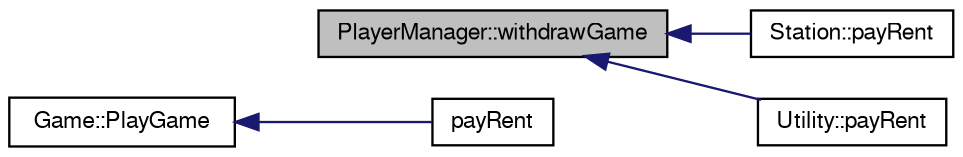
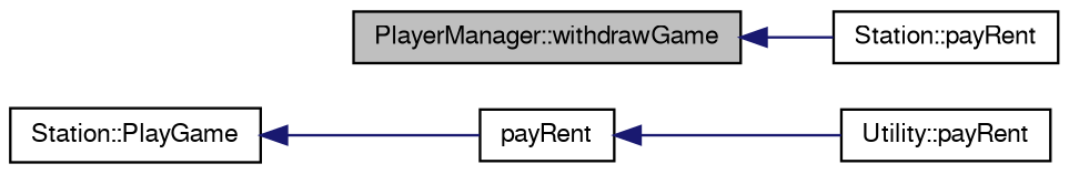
  digraph {
    rankdir=LR
    node [color=black fillcolor=white fontname=FreeSans fontsize=10 shape=record style=filled]
    edge [color=midnightblue dir=back fontname=FreeSans fontsize=10 labelfontname=FreeSans labelfontsize=10 style=solid]
    n1 [fillcolor=grey75 fontcolor=black height=0.2 label="PlayerManager::withdrawGame" width=0.4]
    n2 [height=0.2 label="Station::payRent" width=0.4]
    n3 [height=0.2 label="Utility::payRent" width=0.4]
-   n4 [height=0.2 label="Game::PlayGame" width=0.4]
+   n4 [height=0.2 label="Station::PlayGame" width=0.4]
    n5 [height=0.2 label=payRent width=0.4]
    n1 -> n2
-   n1 -> n3
+   n5 -> n3
    n4 -> n5
  }
